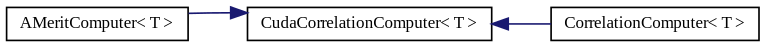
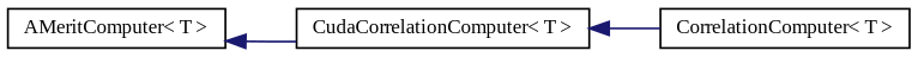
  digraph {
    fontname="Liberation Serif"
    rankdir=LR
    node [color=black fillcolor=white fontname="Liberation Serif" fontsize=10 shape=record style=filled]
    edge [color=midnightblue dir=back fontname="Liberation Serif" fontsize=10 labelfontname=Helvetica labelfontsize=10 style=solid]
    n1 [height=0.2 label="AMeritComputer\< T \>" width=0.4]
    n2 [height=0.2 label="CudaCorrelationComputer\< T \>" width=0.4]
    n3 [height=0.2 label="CorrelationComputer\< T \>" width=0.4]
-   n2 -> n1
+   n1 -> n2
    n2 -> n3
  }
